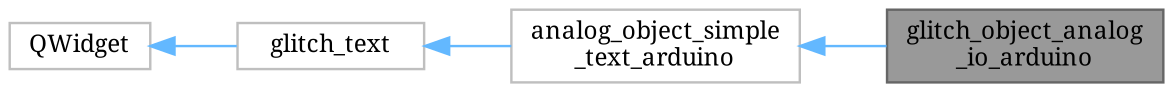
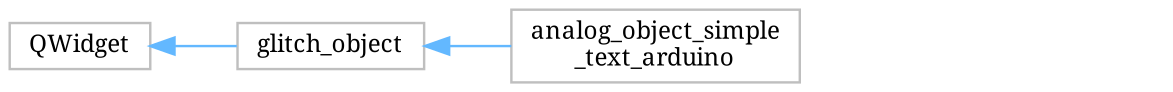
  digraph {
    fontname="Noto Serif"
    rankdir=LR
    node [color=grey75 fillcolor=white fontname="Noto Serif" fontsize=10 shape=box style=filled]
    edge [color=steelblue1 dir=back fontname="Noto Serif" fontsize=10 labelfontname=Helvetica labelfontsize=10 style=solid]
-   n1 [color=gray40 fillcolor=grey60 fontcolor=black height=0.2 label="glitch_object_analog\l_io_arduino" width=0.4]
    n2 [height=0.2 label="analog_object_simple\l_text_arduino" width=0.4]
-   n3 [height=0.2 label=glitch_text width=0.4]
+   n3 [height=0.2 label=glitch_object width=0.4]
    n4 [height=0.2 label=QWidget width=0.4]
-   n2 -> n1
    n3 -> n2
    n4 -> n3
  }
